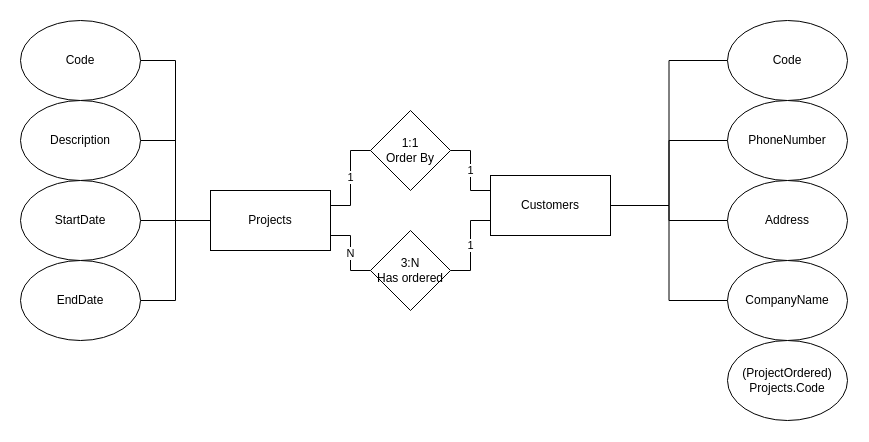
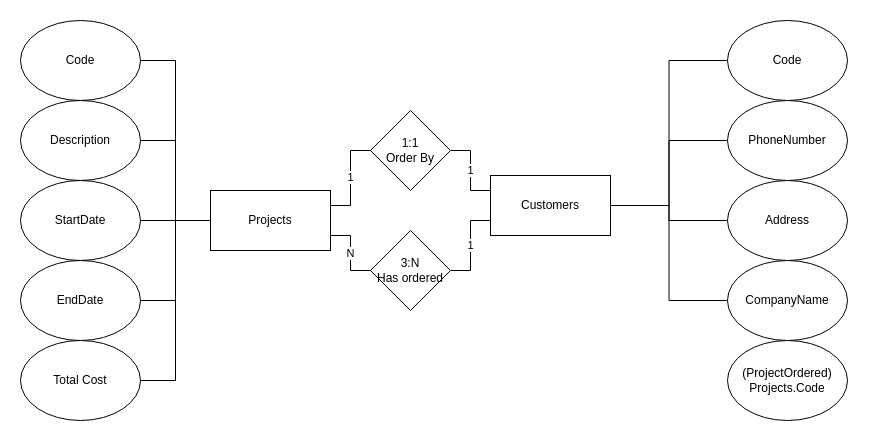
  <mxCell id="0" />
  <mxCell id="1" parent="0" />
  <mxCell id="2" value="1" style="edgeStyle=orthogonalEdgeStyle;rounded=0;orthogonalLoop=1;jettySize=auto;html=1;exitX=1;exitY=0.5;exitDx=0;exitDy=0;entryX=0;entryY=0.25;entryDx=0;entryDy=0;endArrow=none;endFill=0;startArrow=none;" edge="1" parent="1" source="24" target="15"><mxGeometry relative="1" as="geometry" /></mxCell>
  <mxCell id="3" value="1" style="edgeStyle=orthogonalEdgeStyle;rounded=0;orthogonalLoop=1;jettySize=auto;html=1;exitX=1;exitY=0.5;exitDx=0;exitDy=0;entryX=0;entryY=0.75;entryDx=0;entryDy=0;endArrow=none;endFill=0;startArrow=none;" edge="1" parent="1" source="26" target="15"><mxGeometry relative="1" as="geometry" /></mxCell>
  <mxCell id="4" value="Projects" style="rounded=0;whiteSpace=wrap;html=1;" vertex="1" parent="1"><mxGeometry x="210" y="190" width="120" height="60" as="geometry" /></mxCell>
  <mxCell id="5" style="edgeStyle=orthogonalEdgeStyle;rounded=0;orthogonalLoop=1;jettySize=auto;html=1;exitX=1;exitY=0.5;exitDx=0;exitDy=0;entryX=0;entryY=0.5;entryDx=0;entryDy=0;endArrow=none;endFill=0;" edge="1" parent="1" source="6" target="4"><mxGeometry relative="1" as="geometry" /></mxCell>
  <mxCell id="6" value="Code" style="ellipse;whiteSpace=wrap;html=1;" vertex="1" parent="1"><mxGeometry y="20" width="120" height="80" as="geometry" x="20" /></mxCell>
  <mxCell id="7" style="edgeStyle=orthogonalEdgeStyle;rounded=0;orthogonalLoop=1;jettySize=auto;html=1;exitX=1;exitY=0.5;exitDx=0;exitDy=0;entryX=0;entryY=0.5;entryDx=0;entryDy=0;endArrow=none;endFill=0;" edge="1" parent="1" source="8" target="4"><mxGeometry relative="1" as="geometry" /></mxCell>
  <mxCell id="8" value="Description" style="ellipse;whiteSpace=wrap;html=1;" vertex="1" parent="1"><mxGeometry y="100" width="120" height="80" as="geometry" x="20" /></mxCell>
+ <mxCell id="9" style="edgeStyle=orthogonalEdgeStyle;rounded=0;orthogonalLoop=1;jettySize=auto;html=1;exitX=1;exitY=0.5;exitDx=0;exitDy=0;entryX=0;entryY=0.5;entryDx=0;entryDy=0;endArrow=none;endFill=0;" edge="1" parent="1" source="10" target="4"><mxGeometry relative="1" as="geometry" /></mxCell>
+ <mxCell id="10" value="Total Cost" style="ellipse;whiteSpace=wrap;html=1;" vertex="1" parent="1"><mxGeometry y="340" width="120" height="80" as="geometry" x="20" /></mxCell>
  <mxCell id="11" style="edgeStyle=orthogonalEdgeStyle;rounded=0;orthogonalLoop=1;jettySize=auto;html=1;exitX=1;exitY=0.5;exitDx=0;exitDy=0;entryX=0;entryY=0.5;entryDx=0;entryDy=0;endArrow=none;endFill=0;" edge="1" parent="1" source="12" target="4"><mxGeometry relative="1" as="geometry" /></mxCell>
  <mxCell id="12" value="StartDate" style="ellipse;whiteSpace=wrap;html=1;" vertex="1" parent="1"><mxGeometry y="180" width="120" height="80" as="geometry" x="20" /></mxCell>
  <mxCell id="13" style="edgeStyle=orthogonalEdgeStyle;rounded=0;orthogonalLoop=1;jettySize=auto;html=1;exitX=1;exitY=0.5;exitDx=0;exitDy=0;entryX=0;entryY=0.5;entryDx=0;entryDy=0;endArrow=none;endFill=0;" edge="1" parent="1" source="14" target="4"><mxGeometry relative="1" as="geometry" /></mxCell>
  <mxCell id="14" value="EndDate" style="ellipse;whiteSpace=wrap;html=1;" vertex="1" parent="1"><mxGeometry y="260" width="120" height="80" as="geometry" x="20" /></mxCell>
  <mxCell id="15" value="Customers" style="rounded=0;whiteSpace=wrap;html=1;" vertex="1" parent="1"><mxGeometry x="490" y="175" width="120" height="60" as="geometry" /></mxCell>
  <mxCell id="16" style="edgeStyle=orthogonalEdgeStyle;rounded=0;orthogonalLoop=1;jettySize=auto;html=1;exitX=0;exitY=0.5;exitDx=0;exitDy=0;entryX=1;entryY=0.5;entryDx=0;entryDy=0;endArrow=none;endFill=0;" edge="1" parent="1" source="17" target="15"><mxGeometry relative="1" as="geometry" /></mxCell>
  <mxCell id="17" value="Code" style="ellipse;whiteSpace=wrap;html=1;" vertex="1" parent="1"><mxGeometry x="727" y="20" width="120" height="80" as="geometry" /></mxCell>
  <mxCell id="18" style="edgeStyle=orthogonalEdgeStyle;rounded=0;orthogonalLoop=1;jettySize=auto;html=1;exitX=0;exitY=0.5;exitDx=0;exitDy=0;entryX=1;entryY=0.5;entryDx=0;entryDy=0;endArrow=none;endFill=0;" edge="1" parent="1" source="19" target="15"><mxGeometry relative="1" as="geometry" /></mxCell>
  <mxCell id="19" value="PhoneNumber" style="ellipse;whiteSpace=wrap;html=1;" vertex="1" parent="1"><mxGeometry x="727" y="100" width="120" height="80" as="geometry" /></mxCell>
  <mxCell id="20" style="edgeStyle=orthogonalEdgeStyle;rounded=0;orthogonalLoop=1;jettySize=auto;html=1;exitX=0;exitY=0.5;exitDx=0;exitDy=0;entryX=1;entryY=0.5;entryDx=0;entryDy=0;endArrow=none;endFill=0;" edge="1" parent="1" source="21" target="15"><mxGeometry relative="1" as="geometry" /></mxCell>
  <mxCell id="21" value="Address" style="ellipse;whiteSpace=wrap;html=1;" vertex="1" parent="1"><mxGeometry x="727" y="180" width="120" height="80" as="geometry" /></mxCell>
  <mxCell id="22" style="edgeStyle=orthogonalEdgeStyle;rounded=0;orthogonalLoop=1;jettySize=auto;html=1;exitX=0;exitY=0.5;exitDx=0;exitDy=0;entryX=1;entryY=0.5;entryDx=0;entryDy=0;endArrow=none;endFill=0;" edge="1" parent="1" source="23" target="15"><mxGeometry relative="1" as="geometry" /></mxCell>
  <mxCell id="23" value="CompanyName" style="ellipse;whiteSpace=wrap;html=1;" vertex="1" parent="1"><mxGeometry x="727" y="260" width="120" height="80" as="geometry" /></mxCell>
  <mxCell id="24" value="1:1&lt;br&gt;Order By" style="rhombus;whiteSpace=wrap;html=1;" vertex="1" parent="1"><mxGeometry x="370" y="110" width="80" height="80" as="geometry" /></mxCell>
  <mxCell id="25" value="1" style="edgeStyle=orthogonalEdgeStyle;rounded=0;orthogonalLoop=1;jettySize=auto;html=1;exitX=1;exitY=0.25;exitDx=0;exitDy=0;entryX=0;entryY=0.5;entryDx=0;entryDy=0;endArrow=none;endFill=0;" edge="1" parent="1" source="4" target="24"><mxGeometry relative="1" as="geometry"><mxPoint x="330" y="205" as="sourcePoint" /><mxPoint x="490" y="205" as="targetPoint" /></mxGeometry></mxCell>
  <mxCell id="26" value="3:N&lt;br&gt;Has ordered" style="rhombus;whiteSpace=wrap;html=1;" vertex="1" parent="1"><mxGeometry x="370" y="230" width="80" height="80" as="geometry" /></mxCell>
  <mxCell id="27" value="N" style="edgeStyle=orthogonalEdgeStyle;rounded=0;orthogonalLoop=1;jettySize=auto;html=1;exitX=1;exitY=0.75;exitDx=0;exitDy=0;entryX=0;entryY=0.5;entryDx=0;entryDy=0;endArrow=none;endFill=0;" edge="1" parent="1" source="4" target="26"><mxGeometry relative="1" as="geometry"><mxPoint x="330" y="235" as="sourcePoint" /><mxPoint x="490" y="235" as="targetPoint" /></mxGeometry></mxCell>
  <mxCell id="28" value="(ProjectOrdered)&lt;br&gt;Projects.Code" style="ellipse;whiteSpace=wrap;html=1;" vertex="1" parent="1"><mxGeometry x="727" y="340" width="120" height="80" as="geometry" /></mxCell>
